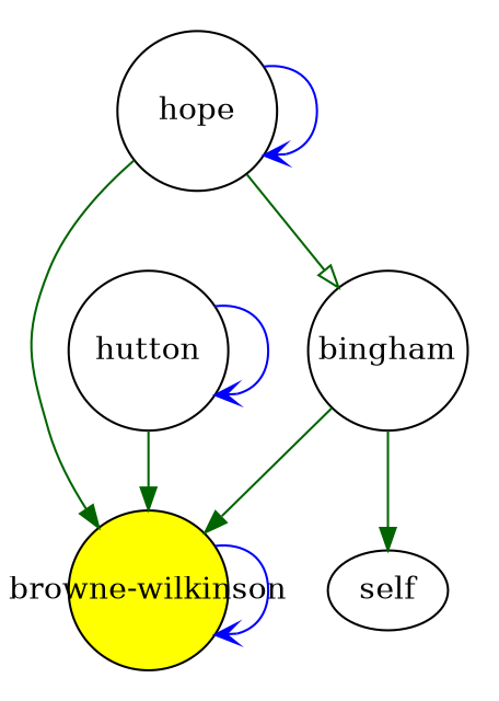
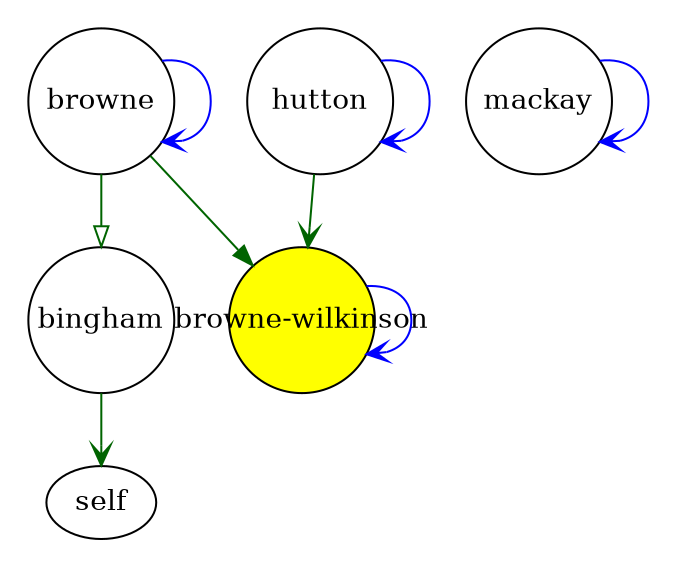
  digraph {
    node [fillcolor=white fixedsize=true shape=circle style=filled]
    edge [arrowhead=normal color=darkgreen penwidth=1]
    bingham [height=1 width=1]
    "browne-wilkinson" [fillcolor=yellow height=1 width=1]
    self [fillcolor="" fixedsize="" shape="" style=""]
-   hope [height=1 width=1]
+   mackay [height=1 width=1]
+   hope [height=1 width=1 label=browne]
    hutton [height=1 width=1]
-   bingham -> "browne-wilkinson"
-   bingham -> self
+   bingham -> self [arrowhead=vee]
    "browne-wilkinson" -> "browne-wilkinson" [arrowhead=vee color=blue]
+   mackay -> mackay [arrowhead=vee color=blue]
    hope -> bingham [arrowhead=onormal]
    hope -> "browne-wilkinson"
    hope -> hope [arrowhead=vee color=blue]
-   hutton -> "browne-wilkinson"
+   hutton -> "browne-wilkinson" [arrowhead=vee]
    hutton -> hutton [arrowhead=vee color=blue]
  }
